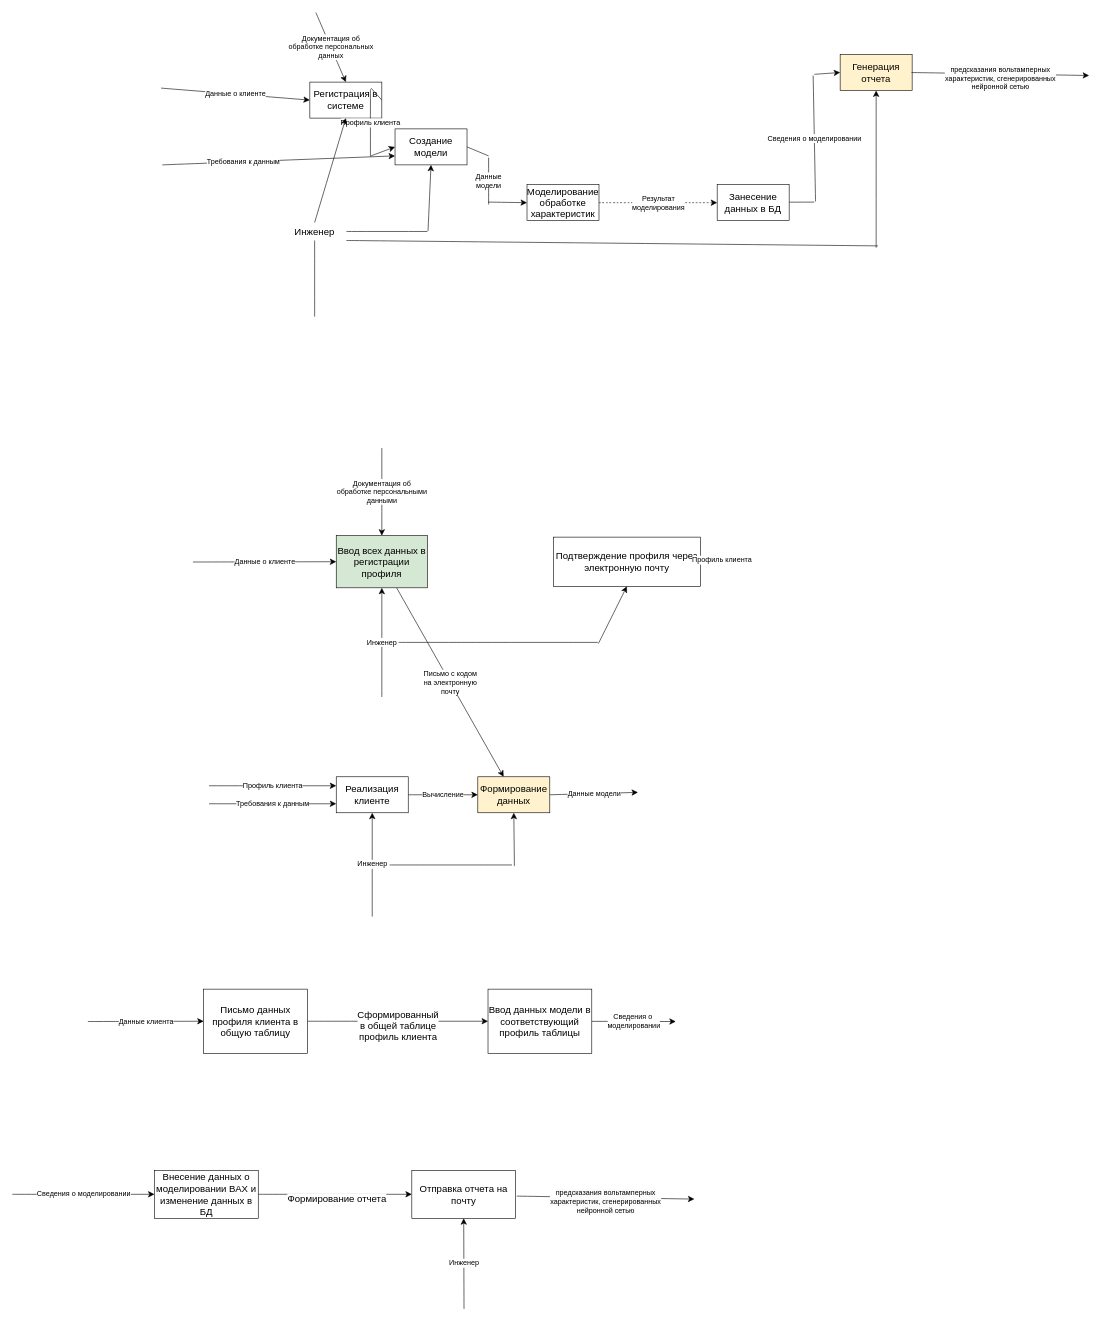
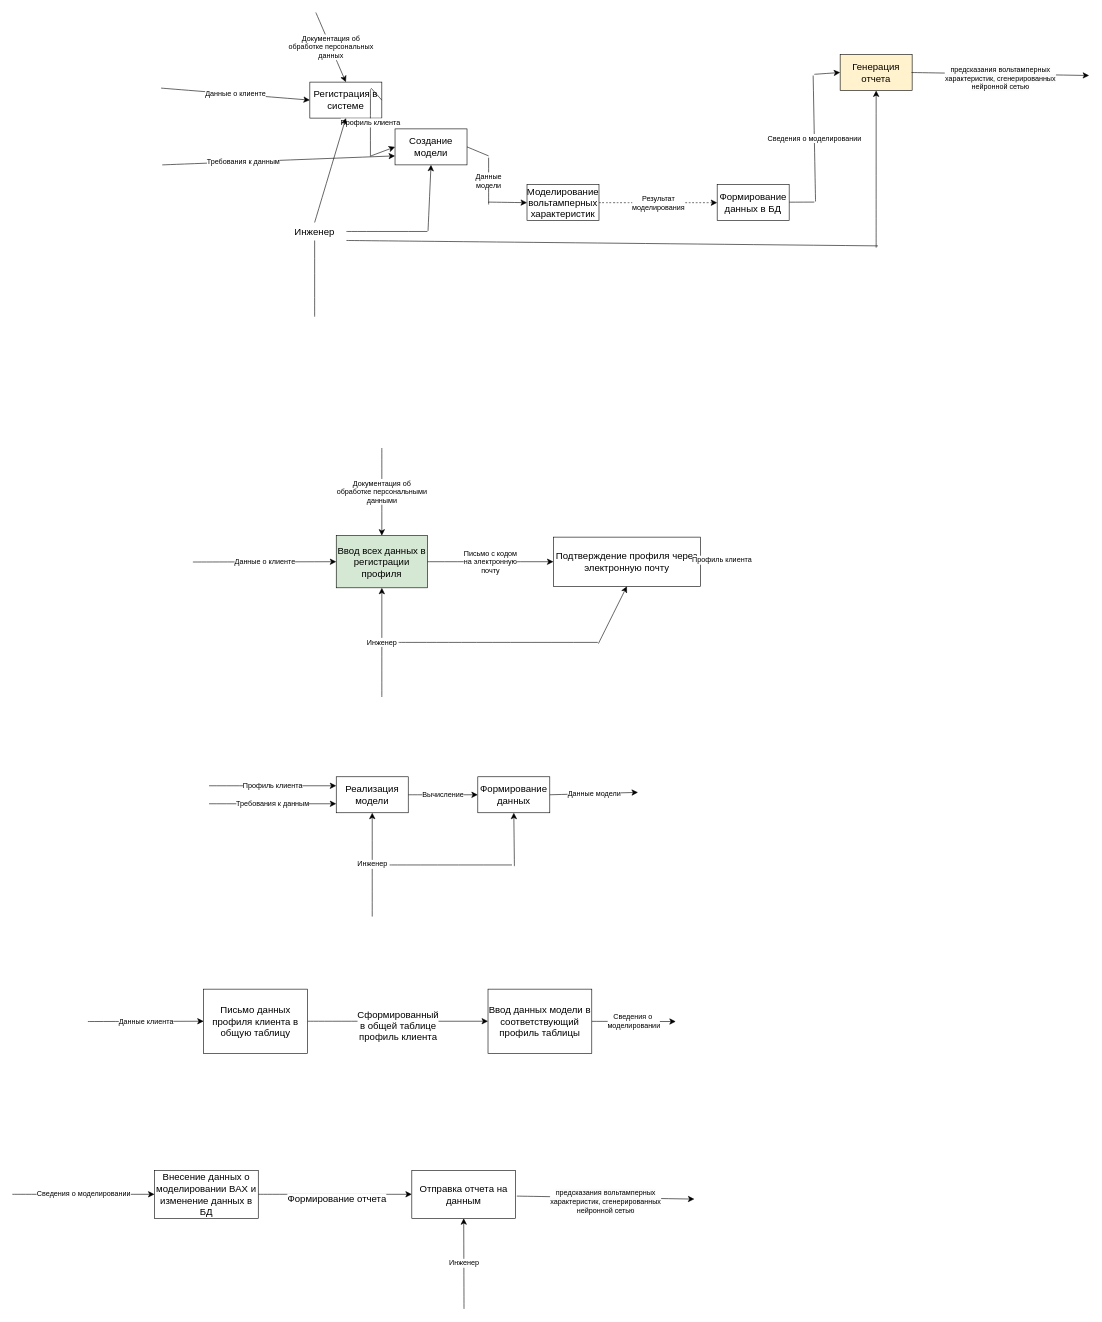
  <mxCell id="0" />
  <mxCell id="1" parent="0" />
  <mxCell id="2" value="Регистрация в системе" style="rounded=0;whiteSpace=wrap;html=1;fontSize=16;" vertex="1" parent="1"><mxGeometry x="516" y="136" width="120" height="60" as="geometry" /></mxCell>
  <mxCell id="3" value="Создание модели" style="rounded=0;whiteSpace=wrap;html=1;fontSize=16;" vertex="1" parent="1"><mxGeometry x="658" y="214" width="120" height="60" as="geometry" /></mxCell>
  <mxCell id="4" value="Результат &lt;br&gt;моделирования" style="edgeStyle=none;curved=1;rounded=0;orthogonalLoop=1;jettySize=auto;html=1;fontSize=12;startSize=8;endSize=8;dashed=1;" edge="1" parent="1" source="5" target="45"><mxGeometry relative="1" as="geometry" /></mxCell>
- <mxCell id="5" value="Моделирование обработке характеристик" style="rounded=0;whiteSpace=wrap;html=1;fontSize=16;" vertex="1" parent="1"><mxGeometry x="878" y="307" width="120" height="60" as="geometry" /></mxCell>
+ <mxCell id="5" value="Моделирование вольтамперных характеристик" style="rounded=0;whiteSpace=wrap;html=1;fontSize=16;" vertex="1" parent="1"><mxGeometry x="878" y="307" width="120" height="60" as="geometry" /></mxCell>
  <mxCell id="6" value="Генерация отчета" style="rounded=0;whiteSpace=wrap;html=1;fontSize=16;fillColor=#fff2cc;" vertex="1" parent="1"><mxGeometry x="1400" y="90" width="120" height="60" as="geometry" /></mxCell>
  <mxCell id="7" value="Данные о клиенте" style="endArrow=classic;html=1;rounded=0;fontSize=12;startSize=8;endSize=8;curved=1;entryX=0;entryY=0.5;entryDx=0;entryDy=0;" edge="1" parent="1" target="2"><mxGeometry width="50" height="50" relative="1" as="geometry"><mxPoint x="268" y="146" as="sourcePoint" /><mxPoint x="324" y="116" as="targetPoint" /></mxGeometry></mxCell>
  <mxCell id="8" value="Документация об &lt;br&gt;обработке персональных &lt;br&gt;данных" style="endArrow=classic;html=1;rounded=0;fontSize=12;startSize=8;endSize=8;curved=1;entryX=0.5;entryY=0;entryDx=0;entryDy=0;" edge="1" parent="1" target="2"><mxGeometry width="50" height="50" relative="1" as="geometry"><mxPoint x="526" y="20" as="sourcePoint" /><mxPoint x="495" y="26" as="targetPoint" /></mxGeometry></mxCell>
  <mxCell id="9" value="" style="endArrow=none;html=1;rounded=0;fontSize=12;startSize=8;endSize=8;curved=1;exitX=1;exitY=0.5;exitDx=0;exitDy=0;" edge="1" parent="1" source="2"><mxGeometry width="50" height="50" relative="1" as="geometry"><mxPoint x="857" y="320" as="sourcePoint" /><mxPoint x="618" y="146" as="targetPoint" /></mxGeometry></mxCell>
  <mxCell id="10" value="Профиль клиента" style="endArrow=none;html=1;rounded=0;fontSize=12;startSize=8;endSize=8;curved=1;" edge="1" parent="1"><mxGeometry width="50" height="50" relative="1" as="geometry"><mxPoint x="617" y="148" as="sourcePoint" /><mxPoint x="617" y="260" as="targetPoint" /></mxGeometry></mxCell>
  <mxCell id="11" value="" style="endArrow=classic;html=1;rounded=0;fontSize=12;startSize=8;endSize=8;curved=1;entryX=0;entryY=0.5;entryDx=0;entryDy=0;" edge="1" parent="1" target="3"><mxGeometry width="50" height="50" relative="1" as="geometry"><mxPoint x="618" y="259" as="sourcePoint" /><mxPoint x="907" y="270" as="targetPoint" /></mxGeometry></mxCell>
  <mxCell id="12" value="Требования к данным" style="endArrow=classic;html=1;rounded=0;fontSize=12;startSize=8;endSize=8;curved=1;entryX=0;entryY=0.75;entryDx=0;entryDy=0;" edge="1" parent="1" target="3"><mxGeometry x="-0.305" width="50" height="50" relative="1" as="geometry"><mxPoint x="270" y="274" as="sourcePoint" /><mxPoint x="901" y="-47" as="targetPoint" /><mxPoint as="offset" /></mxGeometry></mxCell>
  <mxCell id="13" style="edgeStyle=none;curved=1;rounded=0;orthogonalLoop=1;jettySize=auto;html=1;exitX=0.5;exitY=0;exitDx=0;exitDy=0;entryX=0.5;entryY=1;entryDx=0;entryDy=0;fontSize=12;startSize=8;endSize=8;" edge="1" parent="1" source="14" target="2"><mxGeometry relative="1" as="geometry" /></mxCell>
  <mxCell id="14" value="Инженер" style="text;html=1;strokeColor=none;fillColor=none;align=center;verticalAlign=middle;whiteSpace=wrap;rounded=0;fontSize=16;" vertex="1" parent="1"><mxGeometry x="471" y="370" width="106" height="30" as="geometry" /></mxCell>
  <mxCell id="15" value="" style="endArrow=none;html=1;rounded=0;fontSize=12;startSize=8;endSize=8;curved=1;exitX=1;exitY=0.5;exitDx=0;exitDy=0;" edge="1" parent="1" source="14"><mxGeometry width="50" height="50" relative="1" as="geometry"><mxPoint x="653" y="430" as="sourcePoint" /><mxPoint x="712" y="385" as="targetPoint" /></mxGeometry></mxCell>
  <mxCell id="16" value="" style="endArrow=classic;html=1;rounded=0;fontSize=12;startSize=8;endSize=8;curved=1;entryX=0.5;entryY=1;entryDx=0;entryDy=0;" edge="1" parent="1" target="3"><mxGeometry width="50" height="50" relative="1" as="geometry"><mxPoint x="713" y="384" as="sourcePoint" /><mxPoint x="862" y="463" as="targetPoint" /></mxGeometry></mxCell>
  <mxCell id="17" value="" style="endArrow=none;html=1;rounded=0;fontSize=12;startSize=8;endSize=8;curved=1;entryX=0.5;entryY=1;entryDx=0;entryDy=0;" edge="1" parent="1" target="14"><mxGeometry width="50" height="50" relative="1" as="geometry"><mxPoint x="524" y="527" as="sourcePoint" /><mxPoint x="530" y="450" as="targetPoint" /></mxGeometry></mxCell>
  <mxCell id="18" value="" style="endArrow=none;html=1;rounded=0;fontSize=12;startSize=8;endSize=8;curved=1;exitX=1;exitY=0.5;exitDx=0;exitDy=0;" edge="1" parent="1" source="3"><mxGeometry width="50" height="50" relative="1" as="geometry"><mxPoint x="802" y="248" as="sourcePoint" /><mxPoint x="814" y="259" as="targetPoint" /></mxGeometry></mxCell>
  <mxCell id="19" value="Данные &lt;br&gt;модели" style="endArrow=none;html=1;rounded=0;fontSize=12;startSize=8;endSize=8;curved=1;" edge="1" parent="1"><mxGeometry width="50" height="50" relative="1" as="geometry"><mxPoint x="814" y="340" as="sourcePoint" /><mxPoint x="814" y="262" as="targetPoint" /></mxGeometry></mxCell>
  <mxCell id="20" value="" style="endArrow=classic;html=1;rounded=0;fontSize=12;startSize=8;endSize=8;curved=1;entryX=0;entryY=0.5;entryDx=0;entryDy=0;" edge="1" parent="1" target="5"><mxGeometry width="50" height="50" relative="1" as="geometry"><mxPoint x="813" y="336" as="sourcePoint" /><mxPoint x="821" y="366" as="targetPoint" /></mxGeometry></mxCell>
  <mxCell id="21" value="" style="endArrow=none;html=1;rounded=0;fontSize=12;startSize=8;endSize=8;curved=1;exitX=1;exitY=0.5;exitDx=0;exitDy=0;" edge="1" parent="1"><mxGeometry width="50" height="50" relative="1" as="geometry"><mxPoint x="1315" y="336.17" as="sourcePoint" /><mxPoint x="1357" y="336" as="targetPoint" /></mxGeometry></mxCell>
  <mxCell id="22" value="Сведения о моделировании" style="endArrow=none;html=1;rounded=0;fontSize=12;startSize=8;endSize=8;curved=1;" edge="1" parent="1"><mxGeometry width="50" height="50" relative="1" as="geometry"><mxPoint x="1359" y="335" as="sourcePoint" /><mxPoint x="1355" y="125" as="targetPoint" /></mxGeometry></mxCell>
  <mxCell id="23" value="" style="endArrow=classic;html=1;rounded=0;fontSize=12;startSize=8;endSize=8;curved=1;entryX=0;entryY=0.5;entryDx=0;entryDy=0;" edge="1" parent="1" target="6"><mxGeometry width="50" height="50" relative="1" as="geometry"><mxPoint x="1357" y="123" as="sourcePoint" /><mxPoint x="1407" y="-8" as="targetPoint" /></mxGeometry></mxCell>
  <mxCell id="24" value="" style="endArrow=none;html=1;rounded=0;fontSize=12;startSize=8;endSize=8;curved=1;exitX=1;exitY=1;exitDx=0;exitDy=0;" edge="1" parent="1" source="14"><mxGeometry width="50" height="50" relative="1" as="geometry"><mxPoint x="670" y="463" as="sourcePoint" /><mxPoint x="1463" y="409" as="targetPoint" /></mxGeometry></mxCell>
  <mxCell id="25" value="" style="endArrow=classic;html=1;rounded=0;fontSize=12;startSize=8;endSize=8;curved=1;entryX=0.5;entryY=1;entryDx=0;entryDy=0;" edge="1" parent="1" target="6"><mxGeometry width="50" height="50" relative="1" as="geometry"><mxPoint x="1460" y="412" as="sourcePoint" /><mxPoint x="1227" y="339" as="targetPoint" /></mxGeometry></mxCell>
  <mxCell id="26" value="&lt;br&gt;&lt;span style=&quot;color: rgb(0, 0, 0); font-family: Helvetica; font-size: 12px; font-style: normal; font-variant-ligatures: normal; font-variant-caps: normal; font-weight: 400; letter-spacing: normal; orphans: 2; text-align: center; text-indent: 0px; text-transform: none; widows: 2; word-spacing: 0px; -webkit-text-stroke-width: 0px; background-color: rgb(251, 251, 251); text-decoration-thickness: initial; text-decoration-style: initial; text-decoration-color: initial; float: none; display: inline !important;&quot;&gt;предсказания вольтамперных &lt;br&gt;характеристик, сгенерированных &lt;br&gt;нейронной сетью&lt;/span&gt;&lt;br&gt;" style="endArrow=classic;html=1;rounded=0;fontSize=12;startSize=8;endSize=8;curved=1;exitX=1;exitY=0.5;exitDx=0;exitDy=0;" edge="1" parent="1"><mxGeometry width="50" height="50" relative="1" as="geometry"><mxPoint x="1519" y="120" as="sourcePoint" /><mxPoint x="1815" y="125" as="targetPoint" /></mxGeometry></mxCell>
- <mxCell id="27" value="Письмо с кодом &lt;br&gt;на электронную&lt;br&gt;почту" style="edgeStyle=none;curved=1;rounded=0;orthogonalLoop=1;jettySize=auto;html=1;fontSize=12;startSize=8;endSize=8;" edge="1" parent="1" source="28" target="41"><mxGeometry relative="1" as="geometry" /></mxCell>
+ <mxCell id="27" value="Письмо с кодом &lt;br&gt;на электронную&lt;br&gt;почту" style="edgeStyle=none;curved=1;rounded=0;orthogonalLoop=1;jettySize=auto;html=1;entryX=0;entryY=0.5;entryDx=0;entryDy=0;fontSize=12;startSize=8;endSize=8;" edge="1" parent="1" source="28" target="32"><mxGeometry relative="1" as="geometry" /></mxCell>
  <mxCell id="28" value="Ввод всех данных в регистрации профиля" style="rounded=0;whiteSpace=wrap;html=1;fontSize=16;fillColor=#d5e8d4;" vertex="1" parent="1"><mxGeometry x="560" y="892" width="152" height="87" as="geometry" /></mxCell>
  <mxCell id="29" value="Данные о клиенте" style="endArrow=classic;html=1;rounded=0;fontSize=12;startSize=8;endSize=8;curved=1;entryX=0;entryY=0.5;entryDx=0;entryDy=0;" edge="1" parent="1" target="28"><mxGeometry width="50" height="50" relative="1" as="geometry"><mxPoint x="321" y="936" as="sourcePoint" /><mxPoint x="388" y="879" as="targetPoint" /></mxGeometry></mxCell>
  <mxCell id="30" value="Документация об &lt;br&gt;обработке персональными &lt;br&gt;данными" style="endArrow=classic;html=1;rounded=0;fontSize=12;startSize=8;endSize=8;curved=1;entryX=0.5;entryY=0;entryDx=0;entryDy=0;" edge="1" parent="1" target="28"><mxGeometry width="50" height="50" relative="1" as="geometry"><mxPoint x="636" y="746" as="sourcePoint" /><mxPoint x="631" y="763" as="targetPoint" /></mxGeometry></mxCell>
  <mxCell id="31" value="Инженер" style="endArrow=classic;html=1;rounded=0;fontSize=12;startSize=8;endSize=8;curved=1;entryX=0.5;entryY=1;entryDx=0;entryDy=0;" edge="1" parent="1" target="28"><mxGeometry width="50" height="50" relative="1" as="geometry"><mxPoint x="636" y="1161" as="sourcePoint" /><mxPoint x="671" y="1111" as="targetPoint" /></mxGeometry></mxCell>
  <mxCell id="32" value="Подтверждение профиля через электронную почту" style="rounded=0;whiteSpace=wrap;html=1;fontSize=16;" vertex="1" parent="1"><mxGeometry x="922" y="894.5" width="245" height="82" as="geometry" /></mxCell>
  <mxCell id="33" value="" style="endArrow=none;html=1;rounded=0;fontSize=12;startSize=8;endSize=8;curved=1;" edge="1" parent="1"><mxGeometry width="50" height="50" relative="1" as="geometry"><mxPoint x="664" y="1070" as="sourcePoint" /><mxPoint x="996" y="1070" as="targetPoint" /></mxGeometry></mxCell>
  <mxCell id="34" value="" style="endArrow=classic;html=1;rounded=0;fontSize=12;startSize=8;endSize=8;curved=1;entryX=0.5;entryY=1;entryDx=0;entryDy=0;" edge="1" parent="1" target="32"><mxGeometry width="50" height="50" relative="1" as="geometry"><mxPoint x="997" y="1072" as="sourcePoint" /><mxPoint x="1095" y="1007" as="targetPoint" /></mxGeometry></mxCell>
  <mxCell id="35" value="Профиль клиента" style="endArrow=classic;html=1;rounded=0;fontSize=12;startSize=8;endSize=8;curved=1;exitX=1;exitY=0.5;exitDx=0;exitDy=0;" edge="1" parent="1" source="32"><mxGeometry width="50" height="50" relative="1" as="geometry"><mxPoint x="1156" y="920" as="sourcePoint" /><mxPoint x="1239" y="931" as="targetPoint" /></mxGeometry></mxCell>
  <mxCell id="36" value="Вычисление" style="edgeStyle=none;curved=1;rounded=0;orthogonalLoop=1;jettySize=auto;html=1;fontSize=12;startSize=8;endSize=8;" edge="1" parent="1" source="37" target="41"><mxGeometry relative="1" as="geometry" /></mxCell>
- <mxCell id="37" value="Реализация клиенте" style="rounded=0;whiteSpace=wrap;html=1;fontSize=16;" vertex="1" parent="1"><mxGeometry x="560" y="1294" width="120" height="60" as="geometry" /></mxCell>
+ <mxCell id="37" value="Реализация модели" style="rounded=0;whiteSpace=wrap;html=1;fontSize=16;" vertex="1" parent="1"><mxGeometry x="560" y="1294" width="120" height="60" as="geometry" /></mxCell>
  <mxCell id="38" value="Профиль клиента" style="endArrow=classic;html=1;rounded=0;fontSize=12;startSize=8;endSize=8;curved=1;entryX=0;entryY=0.25;entryDx=0;entryDy=0;" edge="1" parent="1" target="37"><mxGeometry width="50" height="50" relative="1" as="geometry"><mxPoint x="348" y="1309" as="sourcePoint" /><mxPoint x="407" y="1288" as="targetPoint" /></mxGeometry></mxCell>
  <mxCell id="39" value="Требования к данным" style="endArrow=classic;html=1;rounded=0;fontSize=12;startSize=8;endSize=8;curved=1;entryX=0;entryY=0.75;entryDx=0;entryDy=0;" edge="1" parent="1" target="37"><mxGeometry width="50" height="50" relative="1" as="geometry"><mxPoint x="348" y="1339" as="sourcePoint" /><mxPoint x="393" y="1332" as="targetPoint" /></mxGeometry></mxCell>
  <mxCell id="40" value="Инженер" style="endArrow=classic;html=1;rounded=0;fontSize=12;startSize=8;endSize=8;curved=1;entryX=0.5;entryY=1;entryDx=0;entryDy=0;" edge="1" parent="1" target="37"><mxGeometry width="50" height="50" relative="1" as="geometry"><mxPoint x="620" y="1527" as="sourcePoint" /><mxPoint x="665" y="1477" as="targetPoint" /></mxGeometry></mxCell>
- <mxCell id="41" value="Формирование данных" style="rounded=0;whiteSpace=wrap;html=1;fontSize=16;fillColor=#fff2cc;" vertex="1" parent="1"><mxGeometry x="796" y="1294" width="120" height="60" as="geometry" /></mxCell>
+ <mxCell id="41" value="Формирование данных" style="rounded=0;whiteSpace=wrap;html=1;fontSize=16;" vertex="1" parent="1"><mxGeometry x="796" y="1294" width="120" height="60" as="geometry" /></mxCell>
  <mxCell id="42" value="" style="endArrow=none;html=1;rounded=0;fontSize=12;startSize=8;endSize=8;curved=1;" edge="1" parent="1"><mxGeometry width="50" height="50" relative="1" as="geometry"><mxPoint x="649" y="1441" as="sourcePoint" /><mxPoint x="853" y="1441" as="targetPoint" /></mxGeometry></mxCell>
  <mxCell id="43" value="" style="endArrow=classic;html=1;rounded=0;fontSize=12;startSize=8;endSize=8;curved=1;entryX=0.5;entryY=1;entryDx=0;entryDy=0;" edge="1" parent="1" target="41"><mxGeometry width="50" height="50" relative="1" as="geometry"><mxPoint x="857" y="1443" as="sourcePoint" /><mxPoint x="981" y="1348" as="targetPoint" /></mxGeometry></mxCell>
  <mxCell id="44" value="Данные модели" style="endArrow=classic;html=1;rounded=0;fontSize=12;startSize=8;endSize=8;curved=1;exitX=1;exitY=0.5;exitDx=0;exitDy=0;" edge="1" parent="1" source="41"><mxGeometry width="50" height="50" relative="1" as="geometry"><mxPoint x="982" y="1302" as="sourcePoint" /><mxPoint x="1063" y="1320" as="targetPoint" /></mxGeometry></mxCell>
- <mxCell id="45" value="Занесение данных в БД" style="rounded=0;whiteSpace=wrap;html=1;fontSize=16;" vertex="1" parent="1"><mxGeometry x="1195" y="307" width="120" height="60" as="geometry" /></mxCell>
+ <mxCell id="45" value="Формирование данных в БД" style="rounded=0;whiteSpace=wrap;html=1;fontSize=16;" vertex="1" parent="1"><mxGeometry x="1195" y="307" width="120" height="60" as="geometry" /></mxCell>
  <mxCell id="46" value="&lt;br&gt;&lt;span style=&quot;color: rgb(0, 0, 0); font-family: Helvetica; font-size: 16px; font-style: normal; font-variant-ligatures: normal; font-variant-caps: normal; font-weight: 400; letter-spacing: normal; orphans: 2; text-align: center; text-indent: 0px; text-transform: none; widows: 2; word-spacing: 0px; -webkit-text-stroke-width: 0px; background-color: rgb(255, 255, 255); text-decoration-thickness: initial; text-decoration-style: initial; text-decoration-color: initial; float: none; display: inline !important;&quot;&gt;Сформированный &lt;br&gt;в общей таблице &lt;br&gt;профиль клиента&lt;/span&gt;&lt;br&gt;" style="edgeStyle=none;curved=1;rounded=0;orthogonalLoop=1;jettySize=auto;html=1;fontSize=12;startSize=8;endSize=8;" edge="1" parent="1" source="47" target="50"><mxGeometry relative="1" as="geometry" /></mxCell>
  <mxCell id="47" value="Письмо данных профиля клиента в общую таблицу" style="rounded=0;whiteSpace=wrap;html=1;fontSize=16;" vertex="1" parent="1"><mxGeometry x="339" y="1648" width="173" height="107" as="geometry" /></mxCell>
  <mxCell id="48" value="Данные клиента" style="endArrow=classic;html=1;rounded=0;fontSize=12;startSize=8;endSize=8;curved=1;entryX=0;entryY=0.5;entryDx=0;entryDy=0;" edge="1" parent="1" target="47"><mxGeometry width="50" height="50" relative="1" as="geometry"><mxPoint x="146" y="1702" as="sourcePoint" /><mxPoint x="247" y="1672" as="targetPoint" /></mxGeometry></mxCell>
  <mxCell id="49" value="Сведения о&amp;nbsp;&lt;br&gt;моделировании" style="edgeStyle=none;curved=1;rounded=0;orthogonalLoop=1;jettySize=auto;html=1;fontSize=12;startSize=8;endSize=8;" edge="1" parent="1" source="50"><mxGeometry relative="1" as="geometry"><mxPoint x="1126" y="1702" as="targetPoint" /></mxGeometry></mxCell>
  <mxCell id="50" value="Ввод данных модели в соответствующий профиль таблицы" style="rounded=0;whiteSpace=wrap;html=1;fontSize=16;" vertex="1" parent="1"><mxGeometry x="813" y="1648" width="173" height="107" as="geometry" /></mxCell>
  <mxCell id="51" value="" style="edgeStyle=none;curved=1;rounded=0;orthogonalLoop=1;jettySize=auto;html=1;fontSize=12;startSize=8;endSize=8;" edge="1" parent="1" source="53" target="55"><mxGeometry relative="1" as="geometry" /></mxCell>
  <mxCell id="52" value="Формирование отчета" style="edgeLabel;html=1;align=center;verticalAlign=middle;resizable=0;points=[];fontSize=16;" vertex="1" connectable="0" parent="51"><mxGeometry x="-0.231" y="-7" relative="1" as="geometry"><mxPoint x="32" as="offset" /></mxGeometry></mxCell>
  <mxCell id="53" value="Внесение данных о моделировании ВАХ и изменение данных в БД" style="rounded=0;whiteSpace=wrap;html=1;fontSize=16;" vertex="1" parent="1"><mxGeometry x="257" y="1950" width="173" height="80" as="geometry" /></mxCell>
  <mxCell id="54" value="Сведения о моделировании" style="endArrow=classic;html=1;rounded=0;fontSize=12;startSize=8;endSize=8;curved=1;entryX=0;entryY=0.5;entryDx=0;entryDy=0;" edge="1" parent="1" target="53"><mxGeometry width="50" height="50" relative="1" as="geometry"><mxPoint x="20" y="1990" as="sourcePoint" /><mxPoint x="148" y="1981" as="targetPoint" /></mxGeometry></mxCell>
- <mxCell id="55" value="Отправка отчета на почту" style="rounded=0;whiteSpace=wrap;html=1;fontSize=16;" vertex="1" parent="1"><mxGeometry x="686" y="1950" width="173" height="80" as="geometry" /></mxCell>
+ <mxCell id="55" value="Отправка отчета на данным" style="rounded=0;whiteSpace=wrap;html=1;fontSize=16;" vertex="1" parent="1"><mxGeometry x="686" y="1950" width="173" height="80" as="geometry" /></mxCell>
  <mxCell id="56" value="Инженер" style="endArrow=classic;html=1;rounded=0;fontSize=12;startSize=8;endSize=8;curved=1;entryX=0.5;entryY=1;entryDx=0;entryDy=0;" edge="1" parent="1" target="55"><mxGeometry width="50" height="50" relative="1" as="geometry"><mxPoint x="773" y="2181" as="sourcePoint" /><mxPoint x="799" y="2118" as="targetPoint" /></mxGeometry></mxCell>
  <mxCell id="57" value="&lt;br&gt;&lt;span style=&quot;color: rgb(0, 0, 0); font-family: Helvetica; font-size: 12px; font-style: normal; font-variant-ligatures: normal; font-variant-caps: normal; font-weight: 400; letter-spacing: normal; orphans: 2; text-align: center; text-indent: 0px; text-transform: none; widows: 2; word-spacing: 0px; -webkit-text-stroke-width: 0px; background-color: rgb(251, 251, 251); text-decoration-thickness: initial; text-decoration-style: initial; text-decoration-color: initial; float: none; display: inline !important;&quot;&gt;предсказания вольтамперных &lt;br&gt;характеристик, сгенерированных &lt;br&gt;нейронной сетью&lt;/span&gt;&lt;br&gt;" style="endArrow=classic;html=1;rounded=0;fontSize=12;startSize=8;endSize=8;curved=1;exitX=1;exitY=0.5;exitDx=0;exitDy=0;" edge="1" parent="1"><mxGeometry width="50" height="50" relative="1" as="geometry"><mxPoint x="861" y="1993" as="sourcePoint" /><mxPoint x="1157" y="1998" as="targetPoint" /></mxGeometry></mxCell>
